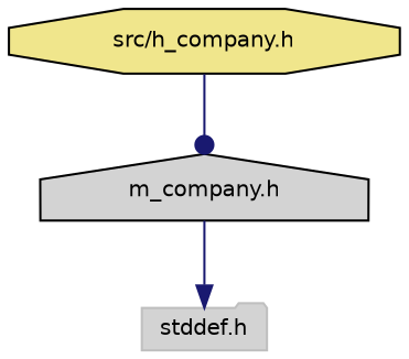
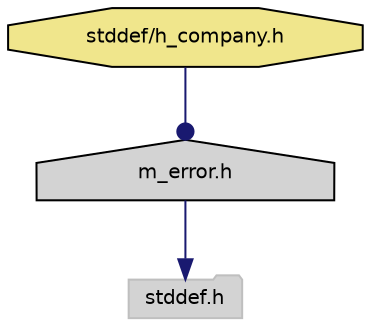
  digraph {
    node [color=black fillcolor=lightgrey fontname=Helvetica fontsize=10 style=filled]
    edge [color=midnightblue fontname=Helvetica fontsize=10 labelfontname=Helvetica labelfontsize=10 style=solid]
-   n1 [fillcolor=khaki fontcolor=black height=0.2 label="src/h_company.h" shape=octagon width=0.4]
-   n2 [height=0.2 label="m_company.h" shape=house width=0.4]
+   n1 [fillcolor=khaki fontcolor=black height=0.2 label="stddef/h_company.h" shape=octagon width=0.4]
+   n2 [height=0.2 label="m_error.h" shape=house width=0.4]
    n3 [color=grey75 height=0.2 label="stddef.h" shape=folder width=0.4]
    n1 -> n2 [arrowhead=dot]
    n2 -> n3 [arrowhead=normal]
  }
